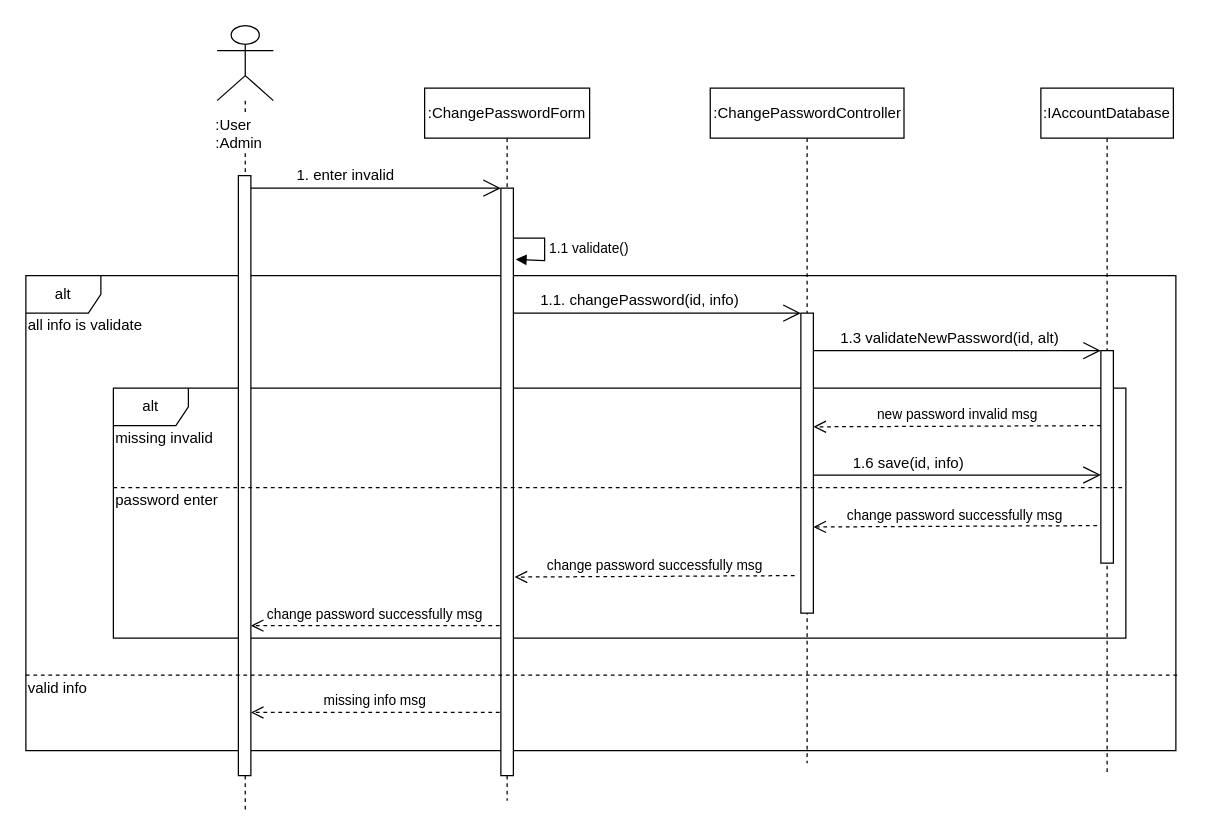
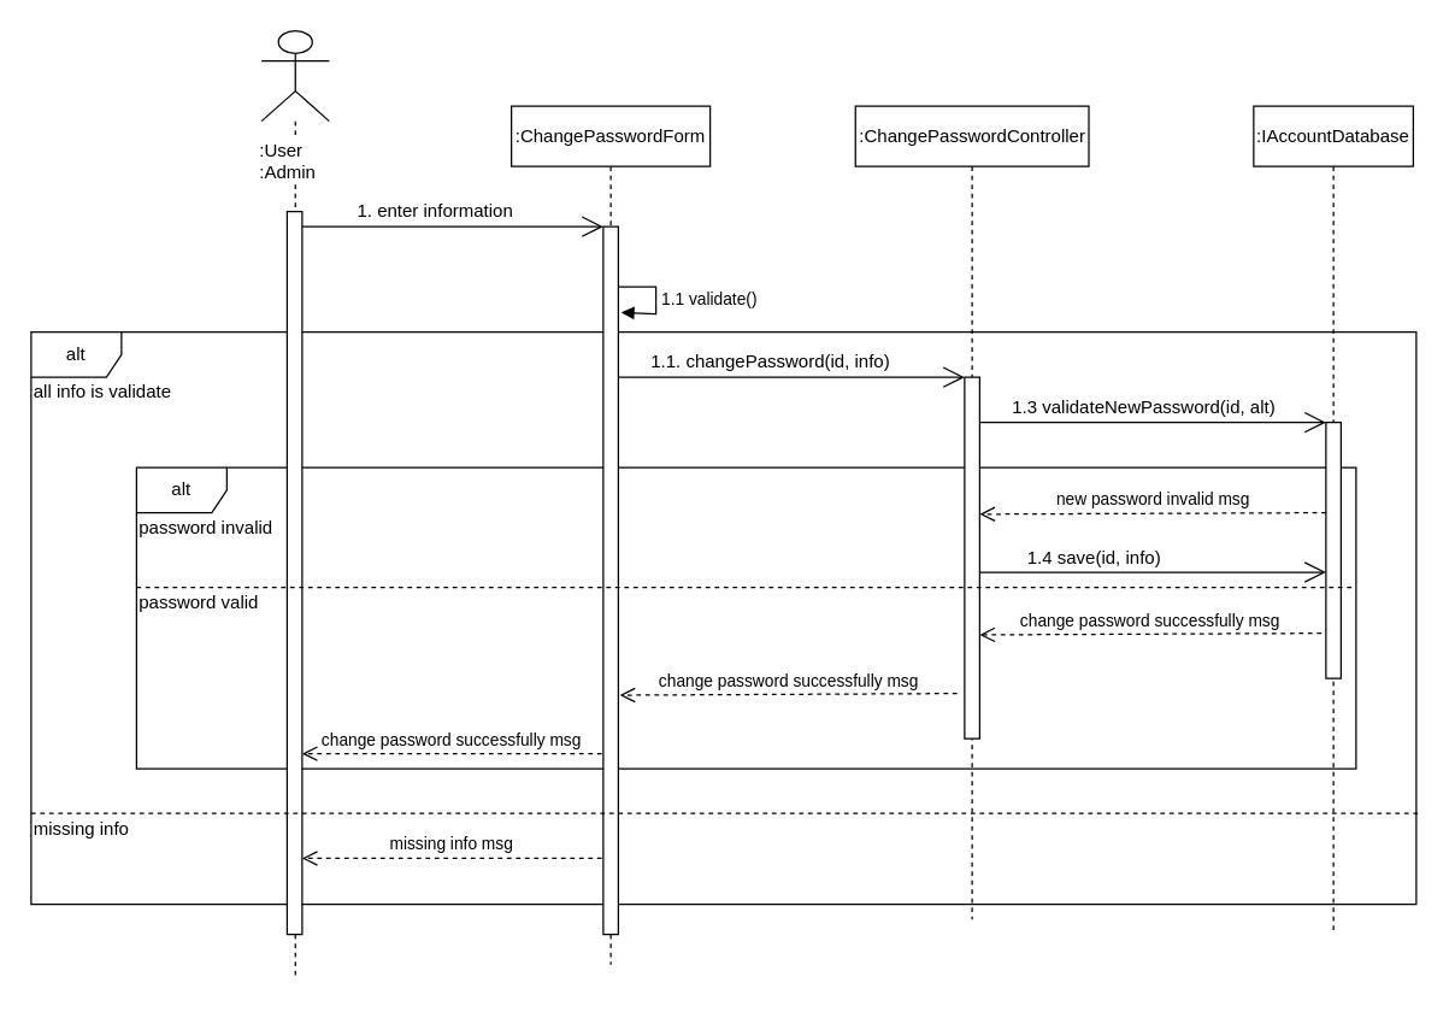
  <mxCell id="0" />
  <mxCell id="1" parent="0" />
  <mxCell id="2" value="&lt;span style=&quot;text-align: left ; white-space: nowrap&quot;&gt;:IAccountDatabase&lt;/span&gt;" style="shape=umlLifeline;perimeter=lifelinePerimeter;whiteSpace=wrap;html=1;container=1;collapsible=0;recursiveResize=0;outlineConnect=0;" parent="1" vertex="1"><mxGeometry x="832" y="70" width="106" height="550" as="geometry" /></mxCell>
  <mxCell id="3" value="&lt;span style=&quot;text-align: left ; white-space: nowrap&quot;&gt;:ChangePasswordController&lt;/span&gt;" style="shape=umlLifeline;perimeter=lifelinePerimeter;whiteSpace=wrap;html=1;container=1;collapsible=0;recursiveResize=0;outlineConnect=0;" parent="1" vertex="1"><mxGeometry x="567.5" y="70" width="155" height="540" as="geometry" /></mxCell>
  <mxCell id="4" value="&lt;span style=&quot;text-align: left ; white-space: nowrap&quot;&gt;:ChangePasswordForm&lt;/span&gt;" style="shape=umlLifeline;perimeter=lifelinePerimeter;whiteSpace=wrap;html=1;container=1;collapsible=0;recursiveResize=0;outlineConnect=0;" parent="1" vertex="1"><mxGeometry x="339" y="70" width="132" height="570" as="geometry" /></mxCell>
  <mxCell id="5" value="alt" style="shape=umlFrame;whiteSpace=wrap;html=1;" parent="1" vertex="1"><mxGeometry x="20" y="220" width="920" height="380" as="geometry" /></mxCell>
  <mxCell id="6" value="alt" style="shape=umlFrame;whiteSpace=wrap;html=1;" parent="1" vertex="1"><mxGeometry x="90" y="310" width="810" height="200" as="geometry" /></mxCell>
  <mxCell id="7" value="" style="shape=umlLifeline;participant=umlActor;perimeter=lifelinePerimeter;whiteSpace=wrap;html=1;container=1;collapsible=0;recursiveResize=0;verticalAlign=top;spacingTop=36;labelBackgroundColor=#ffffff;outlineConnect=0;size=60;" parent="1" vertex="1"><mxGeometry x="173" y="20" width="45" height="630" as="geometry" /></mxCell>
  <mxCell id="8" value="" style="html=1;points=[];perimeter=orthogonalPerimeter;" parent="1" vertex="1"><mxGeometry x="190" y="140" width="10" height="480" as="geometry" /></mxCell>
  <mxCell id="9" value="" style="endArrow=open;endFill=1;endSize=12;html=1;" parent="1" target="10" edge="1"><mxGeometry width="160" relative="1" as="geometry"><mxPoint x="200" y="150" as="sourcePoint" /><mxPoint x="400" y="150" as="targetPoint" /></mxGeometry></mxCell>
  <mxCell id="10" value="" style="html=1;points=[];perimeter=orthogonalPerimeter;" parent="1" vertex="1"><mxGeometry x="400" y="150" width="10" height="470" as="geometry" /></mxCell>
  <mxCell id="11" value="1.1 validate()" style="edgeStyle=orthogonalEdgeStyle;html=1;align=left;spacingLeft=2;endArrow=block;rounded=0;" parent="1" edge="1"><mxGeometry relative="1" as="geometry"><mxPoint x="410" y="190" as="sourcePoint" /><Array as="points"><mxPoint x="435" y="190" /><mxPoint x="435" y="208" /></Array><mxPoint x="412" y="207" as="targetPoint" /></mxGeometry></mxCell>
  <mxCell id="12" value="" style="endArrow=open;endFill=1;endSize=12;html=1;" parent="1" target="13" edge="1"><mxGeometry width="160" relative="1" as="geometry"><mxPoint x="410" y="250" as="sourcePoint" /><mxPoint x="640" y="250" as="targetPoint" /></mxGeometry></mxCell>
  <mxCell id="13" value="" style="html=1;points=[];perimeter=orthogonalPerimeter;" parent="1" vertex="1"><mxGeometry x="640" y="250" width="10" height="240" as="geometry" /></mxCell>
  <mxCell id="14" value="" style="endArrow=open;endFill=1;endSize=12;html=1;" parent="1" target="15" edge="1"><mxGeometry width="160" relative="1" as="geometry"><mxPoint x="650" y="280" as="sourcePoint" /><mxPoint x="880" y="280" as="targetPoint" /></mxGeometry></mxCell>
  <mxCell id="15" value="" style="html=1;points=[];perimeter=orthogonalPerimeter;" parent="1" vertex="1"><mxGeometry x="880" y="280" width="10" height="170" as="geometry" /></mxCell>
  <mxCell id="16" value="new password invalid msg" style="html=1;verticalAlign=bottom;endArrow=open;dashed=1;endSize=8;entryX=1;entryY=0.379;entryDx=0;entryDy=0;entryPerimeter=0;" parent="1" target="13" edge="1"><mxGeometry relative="1" as="geometry"><mxPoint x="880" y="340" as="sourcePoint" /><mxPoint x="800" y="340" as="targetPoint" /></mxGeometry></mxCell>
  <mxCell id="17" value="" style="endArrow=open;endFill=1;endSize=12;html=1;" parent="1" edge="1"><mxGeometry width="160" relative="1" as="geometry"><mxPoint x="650" y="379.5" as="sourcePoint" /><mxPoint x="880" y="379.5" as="targetPoint" /></mxGeometry></mxCell>
  <mxCell id="18" value="change password successfully msg" style="html=1;verticalAlign=bottom;endArrow=open;dashed=1;endSize=8;entryX=1.3;entryY=0.276;entryDx=0;entryDy=0;entryPerimeter=0;" parent="1" edge="1"><mxGeometry relative="1" as="geometry"><mxPoint x="877" y="420" as="sourcePoint" /><mxPoint x="650" y="421.08" as="targetPoint" /></mxGeometry></mxCell>
  <mxCell id="19" value="change password successfully msg" style="html=1;verticalAlign=bottom;endArrow=open;dashed=1;endSize=8;entryX=1.1;entryY=0.662;entryDx=0;entryDy=0;entryPerimeter=0;" parent="1" target="10" edge="1"><mxGeometry relative="1" as="geometry"><mxPoint x="635" y="460" as="sourcePoint" /><mxPoint x="414" y="459" as="targetPoint" /></mxGeometry></mxCell>
  <mxCell id="20" value="change password successfully msg" style="html=1;verticalAlign=bottom;endArrow=open;dashed=1;endSize=8;" parent="1" edge="1"><mxGeometry relative="1" as="geometry"><mxPoint x="399" y="500" as="sourcePoint" /><mxPoint x="200" y="500" as="targetPoint" /></mxGeometry></mxCell>
  <mxCell id="21" value="missing info msg" style="html=1;verticalAlign=bottom;endArrow=open;dashed=1;endSize=8;exitX=-0.1;exitY=0.833;exitDx=0;exitDy=0;exitPerimeter=0;" parent="1" edge="1"><mxGeometry relative="1" as="geometry"><mxPoint x="399" y="569.36" as="sourcePoint" /><mxPoint x="200" y="569.5" as="targetPoint" /></mxGeometry></mxCell>
- <mxCell id="22" value="1. enter invalid" style="text;html=1;resizable=0;points=[];autosize=1;align=left;verticalAlign=top;spacingTop=-4;" parent="1" vertex="1"><mxGeometry x="235" y="130" width="120" height="20" as="geometry" /></mxCell>
+ <mxCell id="22" value="1. enter information" style="text;html=1;resizable=0;points=[];autosize=1;align=left;verticalAlign=top;spacingTop=-4;" parent="1" vertex="1"><mxGeometry x="235" y="130" width="120" height="20" as="geometry" /></mxCell>
  <mxCell id="23" value="1.1. changePassword(id, info)" style="text;html=1;resizable=0;points=[];autosize=1;align=left;verticalAlign=top;spacingTop=-4;" parent="1" vertex="1"><mxGeometry x="430" y="230" width="170" height="20" as="geometry" /></mxCell>
  <mxCell id="24" value="1.3 validateNewPassword(id, alt)" style="text;html=1;resizable=0;points=[];autosize=1;align=left;verticalAlign=top;spacingTop=-4;" parent="1" vertex="1"><mxGeometry x="670" y="260" width="200" height="20" as="geometry" /></mxCell>
- <mxCell id="25" value="1.6 save(id, info)&amp;nbsp;" style="text;html=1;resizable=0;points=[];autosize=1;align=left;verticalAlign=top;spacingTop=-4;" parent="1" vertex="1"><mxGeometry x="680" y="360" width="110" height="20" as="geometry" /></mxCell>
+ <mxCell id="25" value="1.4 save(id, info)&amp;nbsp;" style="text;html=1;resizable=0;points=[];autosize=1;align=left;verticalAlign=top;spacingTop=-4;" parent="1" vertex="1"><mxGeometry x="680" y="360" width="110" height="20" as="geometry" /></mxCell>
  <mxCell id="26" value="all info is validate" style="text;html=1;resizable=0;points=[];autosize=1;align=left;verticalAlign=top;spacingTop=-4;" parent="1" vertex="1"><mxGeometry x="20" y="250" width="110" height="20" as="geometry" /></mxCell>
- <mxCell id="27" value="valid info" style="text;html=1;resizable=0;points=[];autosize=1;align=left;verticalAlign=top;spacingTop=-4;" parent="1" vertex="1"><mxGeometry x="20" y="540" width="80" height="20" as="geometry" /></mxCell>
+ <mxCell id="27" value="missing info" style="text;html=1;resizable=0;points=[];autosize=1;align=left;verticalAlign=top;spacingTop=-4;" parent="1" vertex="1"><mxGeometry x="20" y="540" width="80" height="20" as="geometry" /></mxCell>
  <mxCell id="28" value="" style="endArrow=none;dashed=1;endFill=0;endSize=12;html=1;" parent="1" edge="1"><mxGeometry width="160" relative="1" as="geometry"><mxPoint x="20" y="539.5" as="sourcePoint" /><mxPoint x="944" y="539.5" as="targetPoint" /></mxGeometry></mxCell>
  <mxCell id="29" value="" style="endArrow=none;dashed=1;endFill=0;endSize=12;html=1;" parent="1" edge="1"><mxGeometry width="160" relative="1" as="geometry"><mxPoint x="90" y="389.5" as="sourcePoint" /><mxPoint x="900" y="389.5" as="targetPoint" /></mxGeometry></mxCell>
- <mxCell id="30" value="missing invalid" style="text;html=1;resizable=0;points=[];autosize=1;align=left;verticalAlign=top;spacingTop=-4;" parent="1" vertex="1"><mxGeometry x="90" y="340" width="100" height="20" as="geometry" /></mxCell>
- <mxCell id="31" value="password enter" style="text;html=1;resizable=0;points=[];autosize=1;align=left;verticalAlign=top;spacingTop=-4;" parent="1" vertex="1"><mxGeometry x="90" y="390" width="90" height="20" as="geometry" /></mxCell>
+ <mxCell id="30" value="password invalid" style="text;html=1;resizable=0;points=[];autosize=1;align=left;verticalAlign=top;spacingTop=-4;" parent="1" vertex="1"><mxGeometry x="90" y="340" width="100" height="20" as="geometry" /></mxCell>
+ <mxCell id="31" value="password valid" style="text;html=1;resizable=0;points=[];autosize=1;align=left;verticalAlign=top;spacingTop=-4;" parent="1" vertex="1"><mxGeometry x="90" y="390" width="90" height="20" as="geometry" /></mxCell>
  <mxCell id="32" value=":User &lt;br&gt;:Admin" style="text;html=1;resizable=0;points=[];autosize=1;align=left;verticalAlign=top;spacingTop=-4;fillColor=#ffffff;" parent="1" vertex="1"><mxGeometry x="170" y="90" width="50" height="30" as="geometry" /></mxCell>
